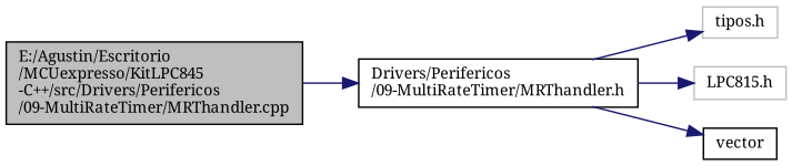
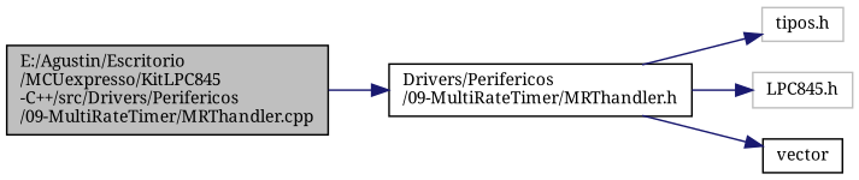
  digraph {
    fontname="Noto Serif"
    rankdir=LR
    node [color=black fillcolor=white fontname="Noto Serif" fontsize=10 shape=record style=filled]
    edge [color=midnightblue fontname="Noto Serif" fontsize=10 labelfontname=Helvetica labelfontsize=10 style=solid]
    n1 [fillcolor=grey75 fontcolor=black height=0.2 label="E:/Agustin/Escritorio\l/MCUexpresso/KitLPC845\l-C++/src/Drivers/Perifericos\l/09-MultiRateTimer/MRThandler.cpp" width=0.4]
    n2 [height=0.2 label="Drivers/Perifericos\l/09-MultiRateTimer/MRThandler.h" width=0.4]
    n3 [color=grey75 height=0.2 label="tipos.h" width=0.4]
-   n4 [color=grey75 height=0.2 label="LPC815.h" width=0.4]
+   n4 [color=grey75 height=0.2 label="LPC845.h" width=0.4]
    n5 [height=0.2 label=vector width=0.4]
    n1 -> n2
    n2 -> n3
    n2 -> n4
    n2 -> n5
  }
